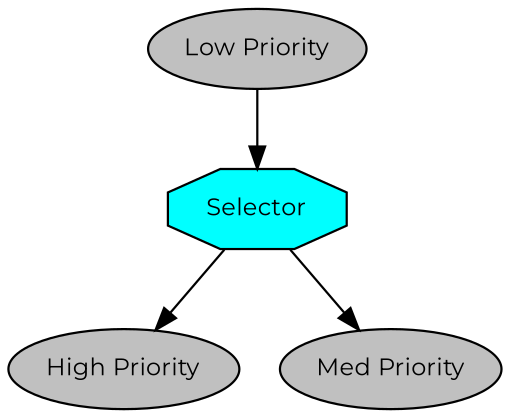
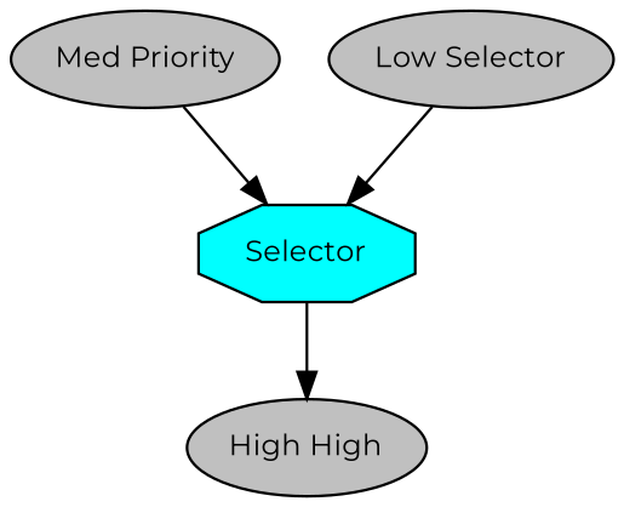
  digraph {
    fontname=Montserrat
    node [fillcolor=gray fontcolor=black fontname=Montserrat fontsize=11 shape=ellipse style=filled]
    edge [fontname=Montserrat]
    Selector [fillcolor=cyan shape=octagon]
-   "High Priority"
+   "High Priority" [label="High High"]
    "Med Priority"
-   "Low Priority"
+   "Low Priority" [label="Low Selector"]
    Selector -> "High Priority"
-   Selector -> "Med Priority"
+   "Med Priority" -> Selector
    "Low Priority" -> Selector
  }
